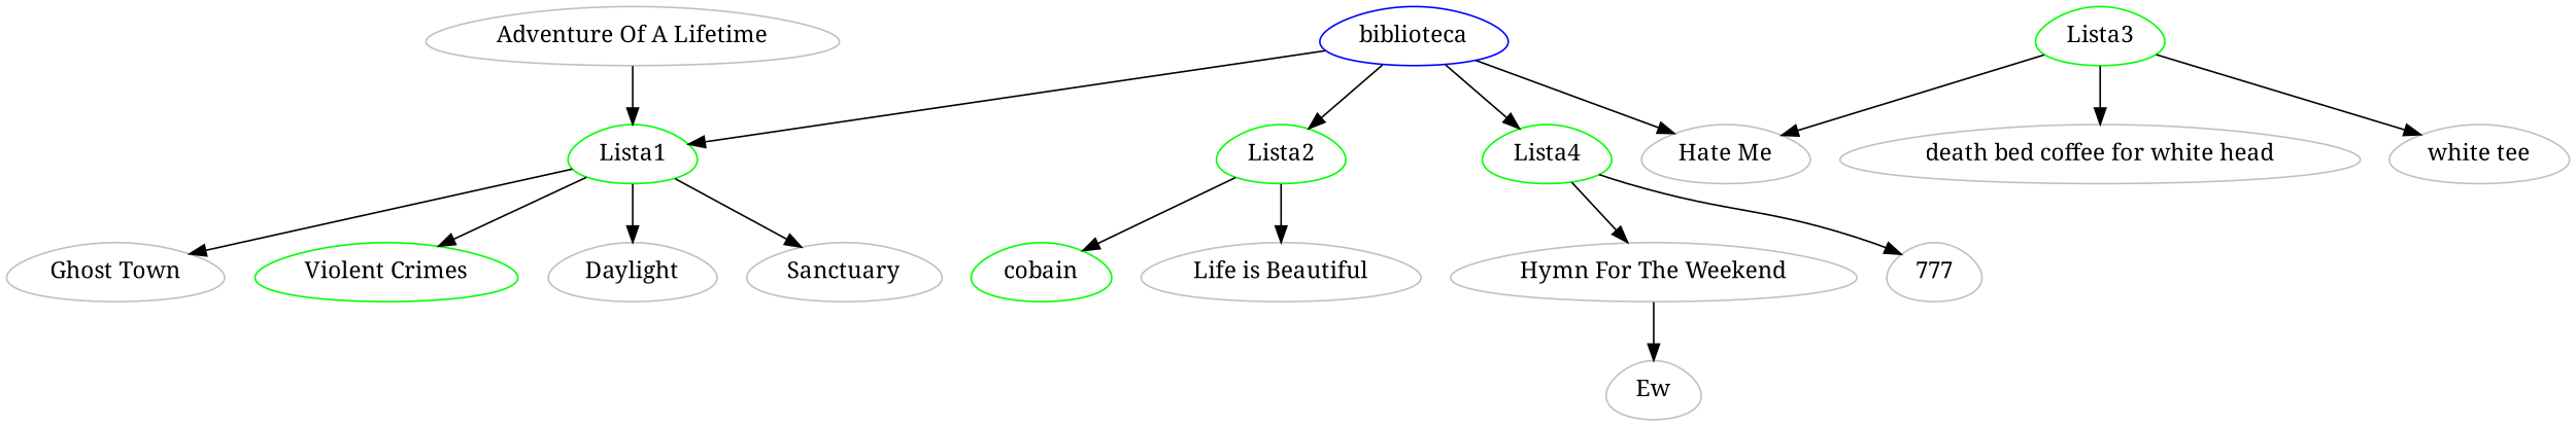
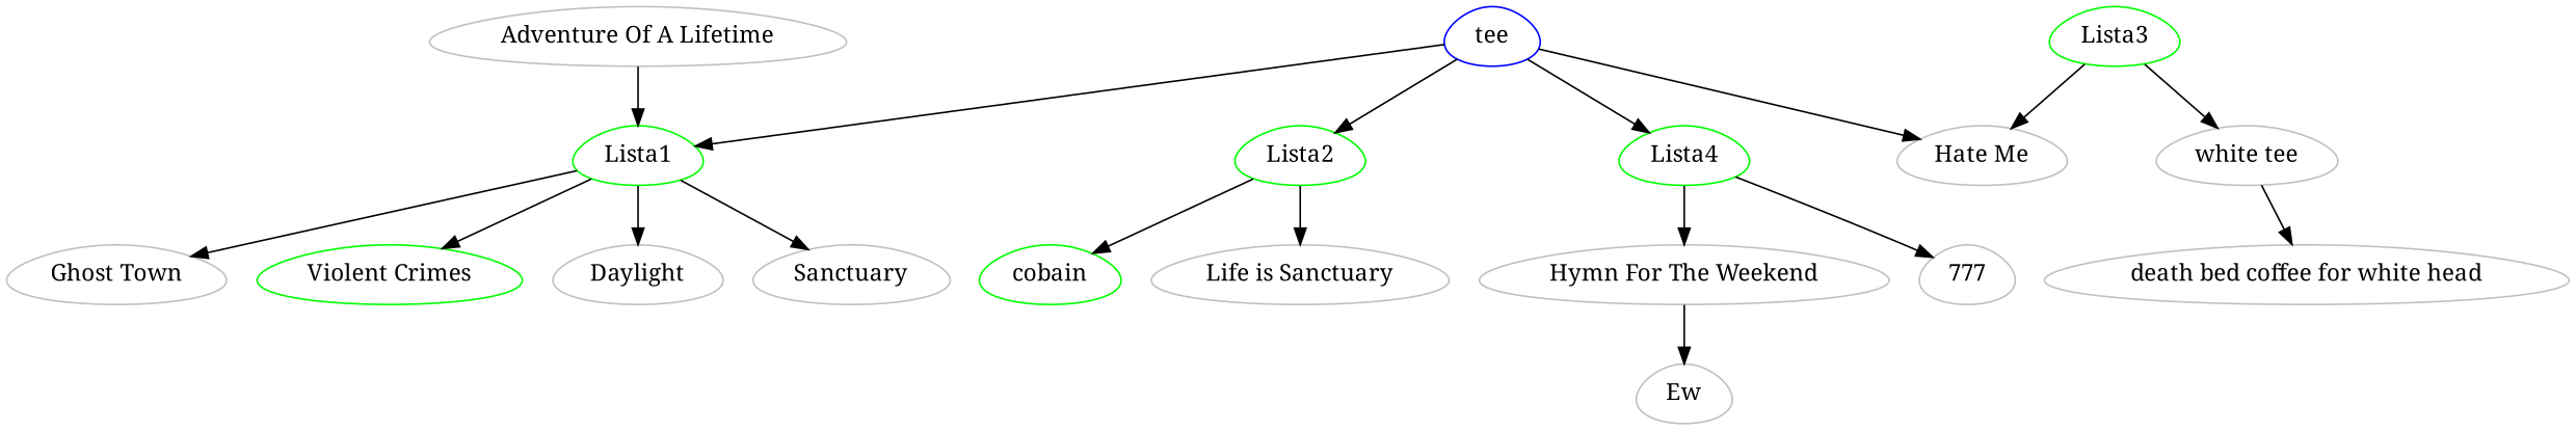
  digraph {
    fontname="Noto Serif"
    rankdir=TB
    node [color=gray fontname="Noto Serif" shape=egg]
    edge [fontname="Noto Serif"]
-   biblioteca [color=blue]
+   biblioteca [color=blue label=tee]
    Lista1 [color=green]
    Lista2 [color=green]
    Lista4 [color=green]
    n5 [label="Hate Me"]
    n6 [label="Ghost Town"]
    n7 [color=green label="Violent Crimes"]
    n8 [label=Daylight]
    n9 [label=Sanctuary]
    n10 [color=green label=cobain]
-   n11 [label="Life is Beautiful"]
+   n11 [label="Life is Sanctuary"]
    Lista3 [color=green]
    n13 [label="death bed coffee for white head"]
    n14 [label="white tee"]
    n15 [label="Hymn For The Weekend"]
    n16 [label=777]
    n17 [label="Adventure Of A Lifetime"]
    n18 [label=Ew]
    biblioteca -> Lista1
    biblioteca -> Lista2
    biblioteca -> Lista4
    biblioteca -> n5
    Lista1 -> n6
    Lista1 -> n7
    Lista1 -> n8
    Lista1 -> n9
    Lista2 -> n10
    Lista2 -> n11
    Lista4 -> n15
    Lista4 -> n16
    Lista3 -> n5
-   Lista3 -> n13
+   n14 -> n13
    Lista3 -> n14
    n15 -> n18
    n17 -> Lista1
  }
